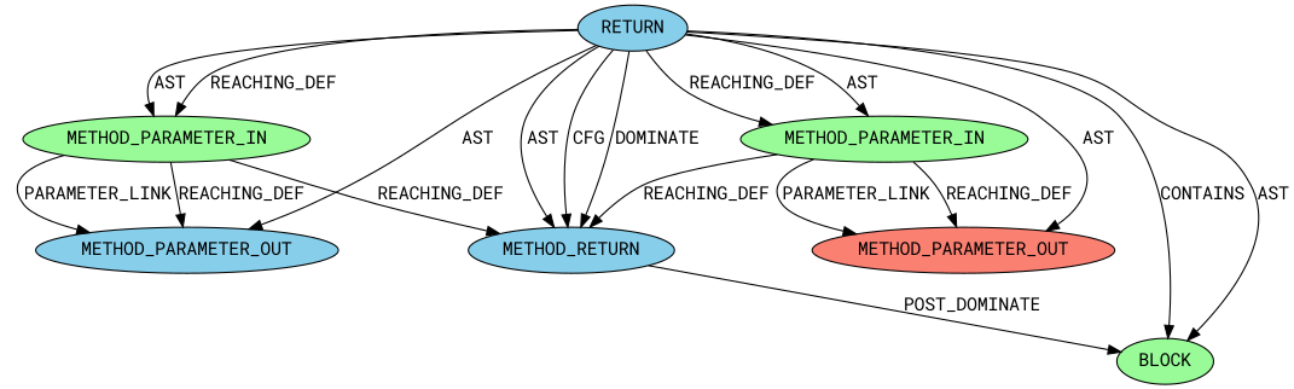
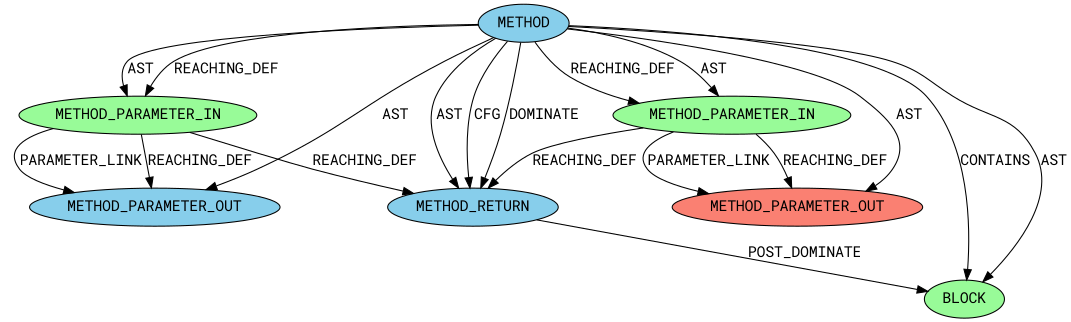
  digraph {
    fontname="Roboto Mono"
    node [CODE=p2 EVALUATION_STRATEGY=BY_VALUE IS_VARIADIC=false ORDER=2 TYPE_FULL_NAME=ANY fillcolor=skyblue fontname="Roboto Mono" style=filled]
    edge [fontname="Roboto Mono"]
    n1 [INDEX=2 NAME=p2 label=METHOD_PARAMETER_OUT]
    n2 [CODE=RET label=METHOD_RETURN IS_VARIADIC=""]
    n3 [ARGUMENT_INDEX=1 CODE="<empty>" ORDER=1 fillcolor=palegreen label=BLOCK EVALUATION_STRATEGY="" IS_VARIADIC=""]
-   n4 [AST_PARENT_FULL_NAME="<global>" AST_PARENT_TYPE=NAMESPACE_BLOCK CODE="<empty>" FILENAME="<empty>" FULL_NAME="<operator>.shiftLeft" IS_EXTERNAL=true NAME="<operator>.shiftLeft" ORDER=0 label=RETURN EVALUATION_STRATEGY="" IS_VARIADIC="" TYPE_FULL_NAME=""]
+   n4 [AST_PARENT_FULL_NAME="<global>" AST_PARENT_TYPE=NAMESPACE_BLOCK CODE="<empty>" FILENAME="<empty>" FULL_NAME="<operator>.shiftLeft" IS_EXTERNAL=true NAME="<operator>.shiftLeft" ORDER=0 label=METHOD EVALUATION_STRATEGY="" IS_VARIADIC="" TYPE_FULL_NAME=""]
    n5 [CODE=p1 INDEX=1 NAME=p1 ORDER=1 fillcolor=palegreen label=METHOD_PARAMETER_IN]
    n6 [CODE=p1 INDEX=1 NAME=p1 ORDER=1 fillcolor=salmon label=METHOD_PARAMETER_OUT]
    n7 [INDEX=2 NAME=p2 fillcolor=palegreen label=METHOD_PARAMETER_IN]
    n2 -> n3 [label=POST_DOMINATE]
    n4 -> n1 [label=AST]
    n4 -> n2 [label=CFG]
    n4 -> n2 [label=DOMINATE]
    n4 -> n2 [label=AST]
    n4 -> n3 [label=CONTAINS]
    n4 -> n3 [label=AST]
    n4 -> n5 [label=AST]
    n4 -> n5 [label=REACHING_DEF]
    n4 -> n6 [label=AST]
    n4 -> n7 [label=REACHING_DEF]
    n4 -> n7 [label=AST]
    n5 -> n2 [VARIABLE=p1 label=REACHING_DEF]
    n5 -> n6 [VARIABLE=p1 label=REACHING_DEF]
    n5 -> n6 [label=PARAMETER_LINK]
    n7 -> n1 [VARIABLE=p2 label=REACHING_DEF]
    n7 -> n1 [label=PARAMETER_LINK]
    n7 -> n2 [VARIABLE=p2 label=REACHING_DEF]
  }
